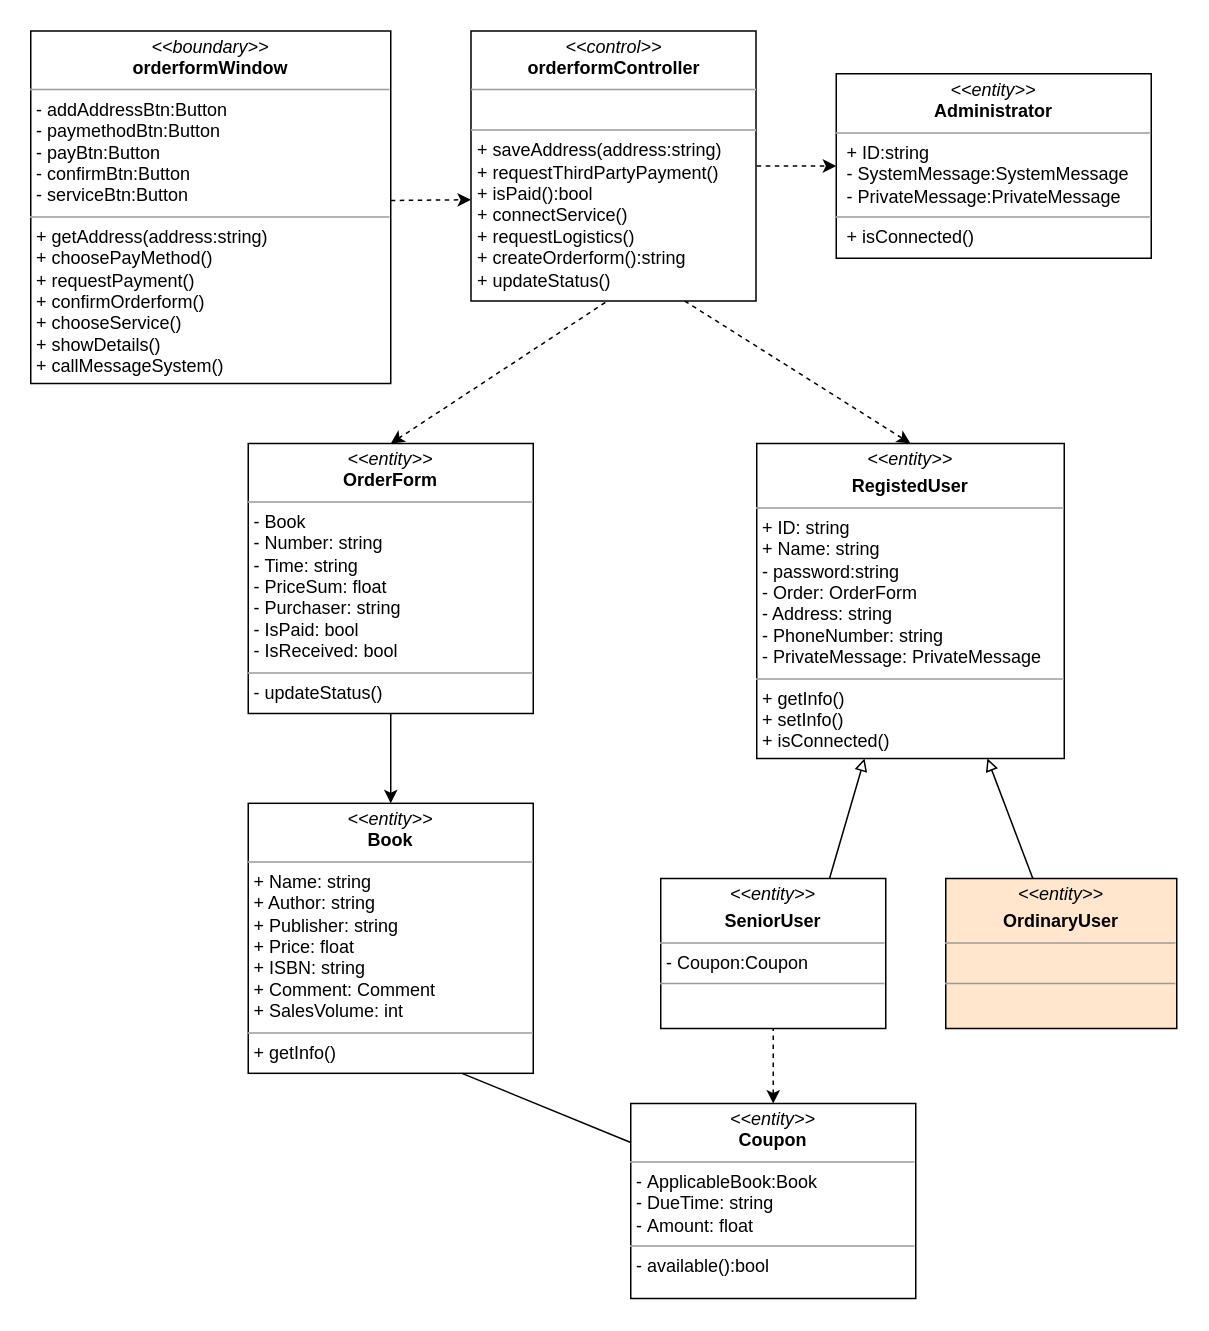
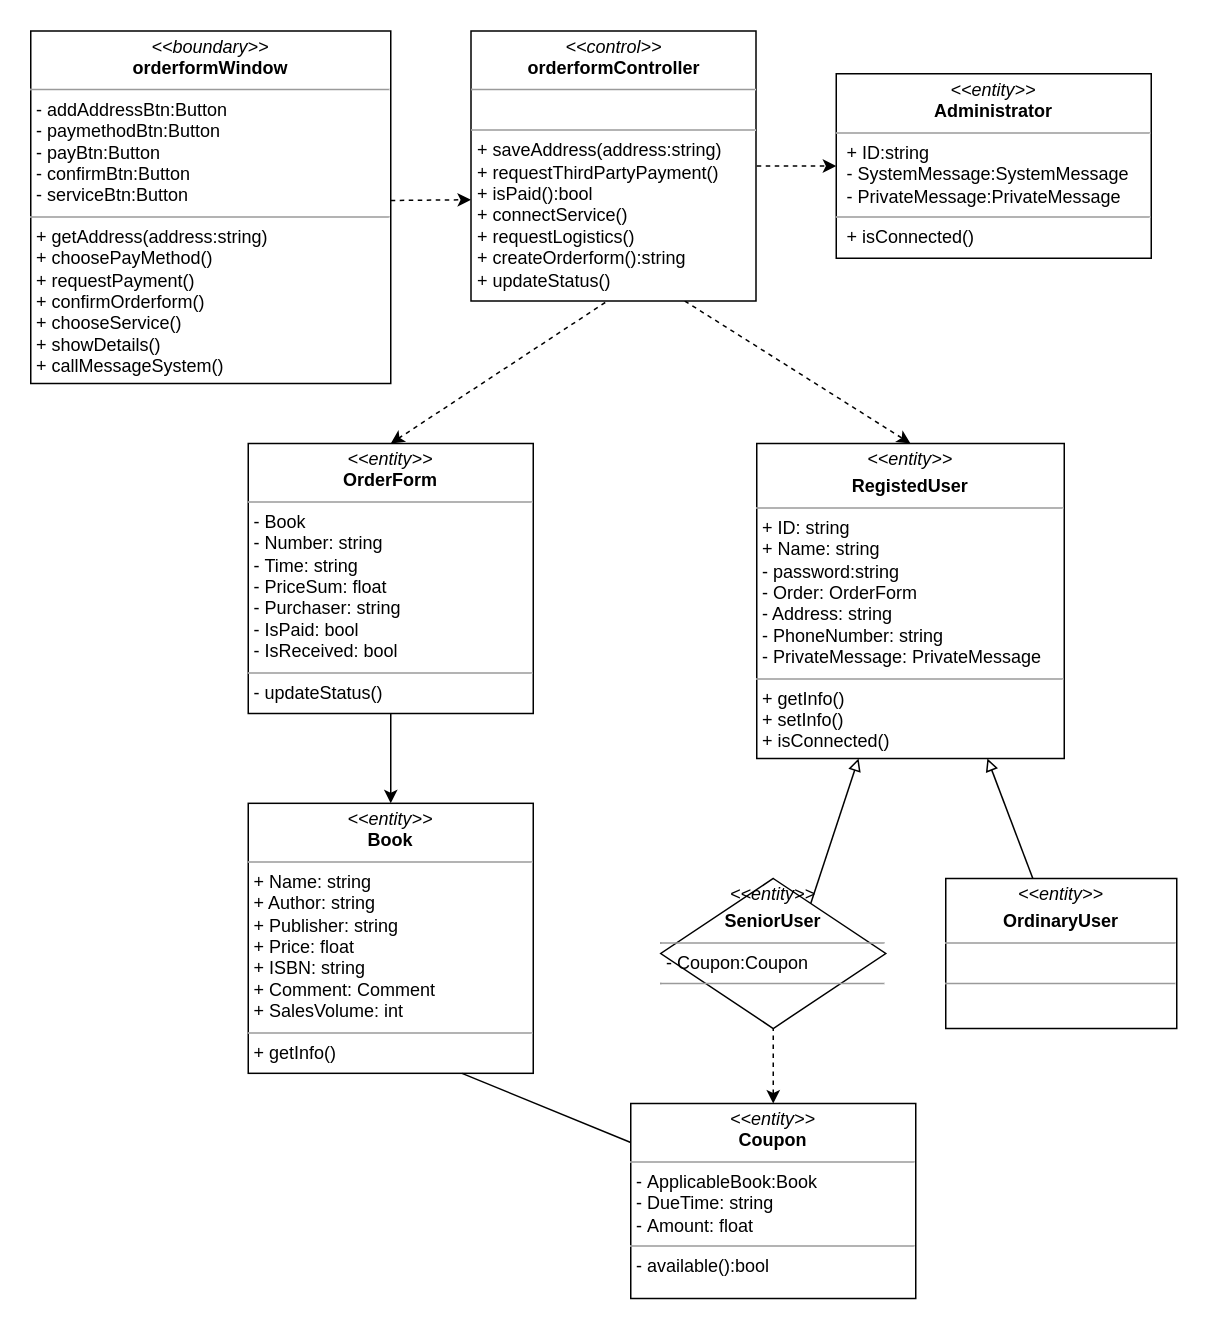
  <mxCell id="0" />
  <mxCell id="1" parent="0" />
  <mxCell id="2" style="rounded=0;orthogonalLoop=1;jettySize=auto;html=1;endArrow=classic;endFill=1;strokeColor=#000000;dashed=1;entryX=0;entryY=0.625;entryDx=0;entryDy=0;entryPerimeter=0;" parent="1" target="7" edge="1"><mxGeometry relative="1" as="geometry"><mxPoint x="260" y="133" as="sourcePoint" /></mxGeometry></mxCell>
  <mxCell id="3" value="&lt;p style=&quot;margin: 0px ; margin-top: 4px ; text-align: center&quot;&gt;&lt;i&gt;&amp;lt;&amp;lt;boundary&amp;gt;&amp;gt;&lt;/i&gt;&lt;br&gt;&lt;b&gt;orderformWindow&lt;/b&gt;&lt;/p&gt;&lt;hr size=&quot;1&quot;&gt;&lt;p style=&quot;margin: 0px ; margin-left: 4px&quot;&gt;- addAddressBtn:Button&lt;/p&gt;&lt;p style=&quot;margin: 0px ; margin-left: 4px&quot;&gt;- paymethodBtn:Button&lt;/p&gt;&lt;p style=&quot;margin: 0px ; margin-left: 4px&quot;&gt;- payBtn:Button&lt;/p&gt;&lt;p style=&quot;margin: 0px ; margin-left: 4px&quot;&gt;- confirmBtn:Button&lt;/p&gt;&lt;p style=&quot;margin: 0px ; margin-left: 4px&quot;&gt;- serviceBtn:Button&lt;/p&gt;&lt;hr size=&quot;1&quot;&gt;&lt;p style=&quot;margin: 0px ; margin-left: 4px&quot;&gt;+ getAddress(address:string)&lt;/p&gt;&lt;p style=&quot;margin: 0px ; margin-left: 4px&quot;&gt;+ choosePayMethod()&lt;/p&gt;&lt;p style=&quot;margin: 0px ; margin-left: 4px&quot;&gt;+ requestPayment()&lt;/p&gt;&lt;p style=&quot;margin: 0px ; margin-left: 4px&quot;&gt;+ confirmOrderform()&lt;/p&gt;&lt;p style=&quot;margin: 0px ; margin-left: 4px&quot;&gt;+ chooseService()&lt;/p&gt;&lt;p style=&quot;margin: 0px ; margin-left: 4px&quot;&gt;+ showDetails()&lt;/p&gt;&lt;p style=&quot;margin: 0px ; margin-left: 4px&quot;&gt;+ callMessageSystem()&lt;/p&gt;" style="verticalAlign=top;align=left;overflow=fill;fontSize=12;fontFamily=Helvetica;html=1;" parent="1" vertex="1"><mxGeometry x="20" y="20" width="240" height="235" as="geometry" /></mxCell>
  <mxCell id="4" style="edgeStyle=none;rounded=0;orthogonalLoop=1;jettySize=auto;html=1;entryX=0.5;entryY=0;entryDx=0;entryDy=0;dashed=1;endArrow=classic;endFill=1;strokeColor=#000000;" parent="1" target="10" edge="1"><mxGeometry relative="1" as="geometry"><mxPoint x="403" y="201" as="sourcePoint" /></mxGeometry></mxCell>
  <mxCell id="5" style="edgeStyle=none;rounded=0;orthogonalLoop=1;jettySize=auto;html=1;entryX=0;entryY=0.5;entryDx=0;entryDy=0;endArrow=classic;endFill=1;strokeColor=#000000;dashed=1;" parent="1" target="11" edge="1"><mxGeometry relative="1" as="geometry"><mxPoint x="504" y="110" as="sourcePoint" /></mxGeometry></mxCell>
  <mxCell id="6" style="edgeStyle=none;rounded=0;orthogonalLoop=1;jettySize=auto;html=1;exitX=0.75;exitY=1;exitDx=0;exitDy=0;entryX=0.5;entryY=0;entryDx=0;entryDy=0;dashed=1;endArrow=classic;endFill=1;strokeColor=#000000;" parent="1" source="7" target="14" edge="1"><mxGeometry relative="1" as="geometry" /></mxCell>
  <mxCell id="7" value="&lt;p style=&quot;margin: 0px ; margin-top: 4px ; text-align: center&quot;&gt;&lt;i&gt;&amp;lt;&amp;lt;control&amp;gt;&amp;gt;&lt;/i&gt;&lt;br&gt;&lt;b&gt;orderformController&lt;/b&gt;&lt;/p&gt;&lt;hr size=&quot;1&quot;&gt;&lt;p style=&quot;margin: 0px ; margin-left: 4px&quot;&gt;&lt;br&gt;&lt;/p&gt;&lt;hr size=&quot;1&quot;&gt;&lt;p style=&quot;margin: 0px ; margin-left: 4px&quot;&gt;+ saveAddress(address:string)&lt;/p&gt;&lt;p style=&quot;margin: 0px ; margin-left: 4px&quot;&gt;+ requestThirdPartyPayment()&lt;/p&gt;&lt;p style=&quot;margin: 0px ; margin-left: 4px&quot;&gt;+ isPaid():bool&lt;/p&gt;&lt;p style=&quot;margin: 0px ; margin-left: 4px&quot;&gt;+ connectService()&lt;/p&gt;&lt;p style=&quot;margin: 0px ; margin-left: 4px&quot;&gt;+ requestLogistics()&lt;/p&gt;&lt;p style=&quot;margin: 0px ; margin-left: 4px&quot;&gt;+ createOrderform():string&lt;/p&gt;&lt;p style=&quot;margin: 0px ; margin-left: 4px&quot;&gt;+ updateStatus()&lt;/p&gt;" style="verticalAlign=top;align=left;overflow=fill;fontSize=12;fontFamily=Helvetica;html=1;" parent="1" vertex="1"><mxGeometry x="313.5" y="20" width="190" height="180" as="geometry" /></mxCell>
  <mxCell id="8" value="&lt;p style=&quot;margin: 0px ; margin-top: 4px ; text-align: center&quot;&gt;&lt;i&gt;&amp;lt;&amp;lt;entity&amp;gt;&amp;gt;&lt;/i&gt;&lt;br&gt;&lt;b&gt;Book&lt;/b&gt;&lt;/p&gt;&lt;hr size=&quot;1&quot;&gt;&lt;p style=&quot;margin: 0px ; margin-left: 4px&quot;&gt;+&amp;nbsp;Name: string&lt;br&gt;+ Author: string&lt;/p&gt;&lt;p style=&quot;margin: 0px ; margin-left: 4px&quot;&gt;+&amp;nbsp;Publisher: string&lt;/p&gt;&lt;p style=&quot;margin: 0px ; margin-left: 4px&quot;&gt;+&amp;nbsp;Price: float&lt;/p&gt;&lt;p style=&quot;margin: 0px ; margin-left: 4px&quot;&gt;+&amp;nbsp;ISBN: string&lt;/p&gt;&lt;p style=&quot;margin: 0px ; margin-left: 4px&quot;&gt;+&amp;nbsp;Comment: Comment&lt;/p&gt;&lt;p style=&quot;margin: 0px ; margin-left: 4px&quot;&gt;+&amp;nbsp;SalesVolume: int&lt;/p&gt;&lt;hr size=&quot;1&quot;&gt;&lt;p style=&quot;margin: 0px ; margin-left: 4px&quot;&gt;+ getInfo()&lt;/p&gt;" style="verticalAlign=top;align=left;overflow=fill;fontSize=12;fontFamily=Helvetica;html=1;" parent="1" vertex="1"><mxGeometry x="165" y="534.88" width="190" height="180" as="geometry" /></mxCell>
  <mxCell id="9" style="edgeStyle=none;rounded=0;orthogonalLoop=1;jettySize=auto;html=1;endArrow=classic;endFill=1;strokeColor=#000000;entryX=0.5;entryY=0;entryDx=0;entryDy=0;" parent="1" source="10" target="8" edge="1"><mxGeometry relative="1" as="geometry"><mxPoint x="295" y="478" as="sourcePoint" /><mxPoint x="440" y="455" as="targetPoint" /></mxGeometry></mxCell>
  <mxCell id="10" value="&lt;p style=&quot;margin: 0px ; margin-top: 4px ; text-align: center&quot;&gt;&lt;i&gt;&amp;lt;&amp;lt;entity&amp;gt;&amp;gt;&lt;/i&gt;&lt;br&gt;&lt;b&gt;OrderForm&lt;/b&gt;&lt;/p&gt;&lt;hr size=&quot;1&quot;&gt;&lt;p style=&quot;margin: 0px ; margin-left: 4px&quot;&gt;- Book&lt;br&gt;-&amp;nbsp;Number: string&lt;/p&gt;&lt;p style=&quot;margin: 0px ; margin-left: 4px&quot;&gt;-&amp;nbsp;Time: string&lt;/p&gt;&lt;p style=&quot;margin: 0px ; margin-left: 4px&quot;&gt;-&amp;nbsp;PriceSum: float&lt;/p&gt;&lt;p style=&quot;margin: 0px ; margin-left: 4px&quot;&gt;-&amp;nbsp;Purchaser: string&lt;/p&gt;&lt;p style=&quot;margin: 0px ; margin-left: 4px&quot;&gt;-&amp;nbsp;IsPaid: bool&lt;/p&gt;&lt;p style=&quot;margin: 0px ; margin-left: 4px&quot;&gt;-&amp;nbsp;IsReceived: bool&lt;/p&gt;&lt;hr size=&quot;1&quot;&gt;&lt;p style=&quot;margin: 0px ; margin-left: 4px&quot;&gt;- updateStatus()&lt;/p&gt;" style="verticalAlign=top;align=left;overflow=fill;fontSize=12;fontFamily=Helvetica;html=1;" parent="1" vertex="1"><mxGeometry x="165" y="295" width="190" height="180" as="geometry" /></mxCell>
  <mxCell id="11" value="&lt;p style=&quot;margin: 0px ; margin-top: 4px ; text-align: center&quot;&gt;&lt;i&gt;&amp;lt;&amp;lt;entity&amp;gt;&amp;gt;&lt;/i&gt;&lt;br&gt;&lt;b&gt;Administrator&lt;/b&gt;&lt;/p&gt;&lt;hr size=&quot;1&quot;&gt;&lt;p style=&quot;margin: 0px ; margin-left: 4px&quot;&gt;&amp;nbsp;+ ID:string&lt;br&gt;&lt;/p&gt;&lt;p style=&quot;margin: 0px ; margin-left: 4px&quot;&gt;&amp;nbsp;- SystemMessage:SystemMessage&lt;/p&gt;&lt;p style=&quot;margin: 0px ; margin-left: 4px&quot;&gt;&amp;nbsp;- PrivateMessage:PrivateMessage&lt;/p&gt;&lt;hr size=&quot;1&quot;&gt;&lt;p style=&quot;margin: 0px ; margin-left: 4px&quot;&gt;&amp;nbsp;+ isConnected()&lt;/p&gt;" style="verticalAlign=top;align=left;overflow=fill;fontSize=12;fontFamily=Helvetica;html=1;" parent="1" vertex="1"><mxGeometry x="557" y="48.5" width="210" height="123" as="geometry" /></mxCell>
  <mxCell id="12" style="edgeStyle=none;rounded=0;orthogonalLoop=1;jettySize=auto;html=1;entryX=0.75;entryY=0;entryDx=0;entryDy=0;endArrow=none;endFill=0;startArrow=block;startFill=0;" parent="1" source="14" target="16" edge="1"><mxGeometry relative="1" as="geometry" /></mxCell>
  <mxCell id="13" style="edgeStyle=none;rounded=0;orthogonalLoop=1;jettySize=auto;html=1;exitX=0.75;exitY=1;exitDx=0;exitDy=0;startArrow=block;startFill=0;endArrow=none;endFill=0;" parent="1" source="14" target="15" edge="1"><mxGeometry relative="1" as="geometry" /></mxCell>
  <mxCell id="14" value="&lt;p style=&quot;margin: 0px ; margin-top: 4px ; text-align: center&quot;&gt;&lt;i&gt;&amp;lt;&amp;lt;entity&amp;gt;&amp;gt;&lt;/i&gt;&lt;br&gt;&lt;/p&gt;&lt;p style=&quot;margin: 0px ; margin-top: 4px ; text-align: center&quot;&gt;&lt;b&gt;RegistedUser&lt;/b&gt;&lt;/p&gt;&lt;hr size=&quot;1&quot;&gt;&lt;p style=&quot;margin: 0px ; margin-left: 4px&quot;&gt;+ ID: string&lt;br&gt;&lt;/p&gt;&lt;p style=&quot;margin: 0px ; margin-left: 4px&quot;&gt;&lt;span&gt;+ Name: string&lt;/span&gt;&lt;br&gt;&lt;/p&gt;&lt;p style=&quot;margin: 0px ; margin-left: 4px&quot;&gt;&lt;span&gt;- password:string&lt;/span&gt;&lt;/p&gt;&lt;p style=&quot;margin: 0px ; margin-left: 4px&quot;&gt;- Order: OrderForm&lt;br&gt;&lt;/p&gt;&lt;p style=&quot;margin: 0px ; margin-left: 4px&quot;&gt;- Address: string&lt;br&gt;&lt;/p&gt;&lt;p style=&quot;margin: 0px ; margin-left: 4px&quot;&gt;- PhoneNumber: string&lt;br&gt;&lt;/p&gt;&lt;p style=&quot;margin: 0px ; margin-left: 4px&quot;&gt;- PrivateMessage: PrivateMessage&lt;br&gt;&lt;/p&gt;&lt;hr size=&quot;1&quot;&gt;&lt;p style=&quot;margin: 0px ; margin-left: 4px&quot;&gt;+ getInfo()&lt;/p&gt;&lt;p style=&quot;margin: 0px ; margin-left: 4px&quot;&gt;+ setInfo()&lt;/p&gt;&lt;p style=&quot;margin: 0px ; margin-left: 4px&quot;&gt;+ isConnected()&lt;/p&gt;" style="verticalAlign=top;align=left;overflow=fill;fontSize=12;fontFamily=Helvetica;html=1;" parent="1" vertex="1"><mxGeometry x="504" y="295" width="205" height="210" as="geometry" /></mxCell>
- <mxCell id="15" value="&lt;p style=&quot;margin: 0px ; margin-top: 4px ; text-align: center&quot;&gt;&lt;i&gt;&amp;lt;&amp;lt;entity&amp;gt;&amp;gt;&lt;/i&gt;&lt;b&gt;&lt;br&gt;&lt;/b&gt;&lt;/p&gt;&lt;p style=&quot;margin: 0px ; margin-top: 4px ; text-align: center&quot;&gt;&lt;b&gt;OrdinaryUser&lt;/b&gt;&lt;/p&gt;&lt;hr size=&quot;1&quot;&gt;&lt;p style=&quot;margin: 0px ; margin-left: 4px&quot;&gt;&lt;br&gt;&lt;/p&gt;&lt;hr size=&quot;1&quot;&gt;&lt;p style=&quot;margin: 0px ; margin-left: 4px&quot;&gt;&lt;br&gt;&lt;/p&gt;" style="verticalAlign=top;align=left;overflow=fill;fontSize=12;fontFamily=Helvetica;html=1;fillColor=#ffe6cc;" parent="1" vertex="1"><mxGeometry x="630" y="585" width="154" height="100" as="geometry" /></mxCell>
- <mxCell id="16" value="&lt;p style=&quot;margin: 0px ; margin-top: 4px ; text-align: center&quot;&gt;&lt;i&gt;&amp;lt;&amp;lt;entity&amp;gt;&amp;gt;&lt;/i&gt;&lt;b&gt;&lt;br&gt;&lt;/b&gt;&lt;/p&gt;&lt;p style=&quot;margin: 0px ; margin-top: 4px ; text-align: center&quot;&gt;&lt;b&gt;SeniorUser&lt;/b&gt;&lt;/p&gt;&lt;hr size=&quot;1&quot;&gt;&lt;p style=&quot;margin: 0px ; margin-left: 4px&quot;&gt;- Coupon:Coupon&lt;/p&gt;&lt;hr size=&quot;1&quot;&gt;&lt;p style=&quot;margin: 0px ; margin-left: 4px&quot;&gt;&lt;br&gt;&lt;/p&gt;" style="verticalAlign=top;align=left;overflow=fill;fontSize=12;fontFamily=Helvetica;html=1;" parent="1" vertex="1"><mxGeometry x="440" y="585" width="150" height="100" as="geometry" /></mxCell>
+ <mxCell id="15" value="&lt;p style=&quot;margin: 0px ; margin-top: 4px ; text-align: center&quot;&gt;&lt;i&gt;&amp;lt;&amp;lt;entity&amp;gt;&amp;gt;&lt;/i&gt;&lt;b&gt;&lt;br&gt;&lt;/b&gt;&lt;/p&gt;&lt;p style=&quot;margin: 0px ; margin-top: 4px ; text-align: center&quot;&gt;&lt;b&gt;OrdinaryUser&lt;/b&gt;&lt;/p&gt;&lt;hr size=&quot;1&quot;&gt;&lt;p style=&quot;margin: 0px ; margin-left: 4px&quot;&gt;&lt;br&gt;&lt;/p&gt;&lt;hr size=&quot;1&quot;&gt;&lt;p style=&quot;margin: 0px ; margin-left: 4px&quot;&gt;&lt;br&gt;&lt;/p&gt;" style="verticalAlign=top;align=left;overflow=fill;fontSize=12;fontFamily=Helvetica;html=1;" parent="1" vertex="1"><mxGeometry x="630" y="585" width="154" height="100" as="geometry" /></mxCell>
+ <mxCell id="16" value="&lt;p style=&quot;margin: 0px ; margin-top: 4px ; text-align: center&quot;&gt;&lt;i&gt;&amp;lt;&amp;lt;entity&amp;gt;&amp;gt;&lt;/i&gt;&lt;b&gt;&lt;br&gt;&lt;/b&gt;&lt;/p&gt;&lt;p style=&quot;margin: 0px ; margin-top: 4px ; text-align: center&quot;&gt;&lt;b&gt;SeniorUser&lt;/b&gt;&lt;/p&gt;&lt;hr size=&quot;1&quot;&gt;&lt;p style=&quot;margin: 0px ; margin-left: 4px&quot;&gt;- Coupon:Coupon&lt;/p&gt;&lt;hr size=&quot;1&quot;&gt;&lt;p style=&quot;margin: 0px ; margin-left: 4px&quot;&gt;&lt;br&gt;&lt;/p&gt;" style="rhombus;verticalAlign=top;align=left;overflow=fill;fontSize=12;fontFamily=Helvetica;html=1;" parent="1" vertex="1"><mxGeometry x="440" y="585" width="150" height="100" as="geometry" /></mxCell>
  <mxCell id="17" style="edgeStyle=none;rounded=0;orthogonalLoop=1;jettySize=auto;html=1;exitX=0.5;exitY=0;exitDx=0;exitDy=0;entryX=0.5;entryY=1;entryDx=0;entryDy=0;endArrow=none;endFill=0;strokeColor=#000000;startArrow=classic;startFill=1;dashed=1;" parent="1" source="19" target="16" edge="1"><mxGeometry relative="1" as="geometry" /></mxCell>
  <mxCell id="18" style="edgeStyle=none;rounded=0;orthogonalLoop=1;jettySize=auto;html=1;entryX=0.75;entryY=1;entryDx=0;entryDy=0;endArrow=none;endFill=0;strokeColor=#000000;" parent="1" source="19" target="8" edge="1"><mxGeometry relative="1" as="geometry" /></mxCell>
  <mxCell id="19" value="&lt;p style=&quot;margin: 0px ; margin-top: 4px ; text-align: center&quot;&gt;&lt;i&gt;&amp;lt;&amp;lt;entity&amp;gt;&amp;gt;&lt;/i&gt;&lt;br&gt;&lt;b&gt;Coupon&lt;/b&gt;&lt;/p&gt;&lt;hr size=&quot;1&quot;&gt;&lt;p style=&quot;margin: 0px ; margin-left: 4px&quot;&gt;-&amp;nbsp;ApplicableBook:Book&lt;br&gt;-&amp;nbsp;DueTime: string&lt;/p&gt;&lt;p style=&quot;margin: 0px ; margin-left: 4px&quot;&gt;-&amp;nbsp;Amount: float&lt;/p&gt;&lt;hr size=&quot;1&quot;&gt;&lt;p style=&quot;margin: 0px ; margin-left: 4px&quot;&gt;- available():bool&lt;/p&gt;" style="verticalAlign=top;align=left;overflow=fill;fontSize=12;fontFamily=Helvetica;html=1;" parent="1" vertex="1"><mxGeometry x="420" y="735" width="190" height="130" as="geometry" /></mxCell>
